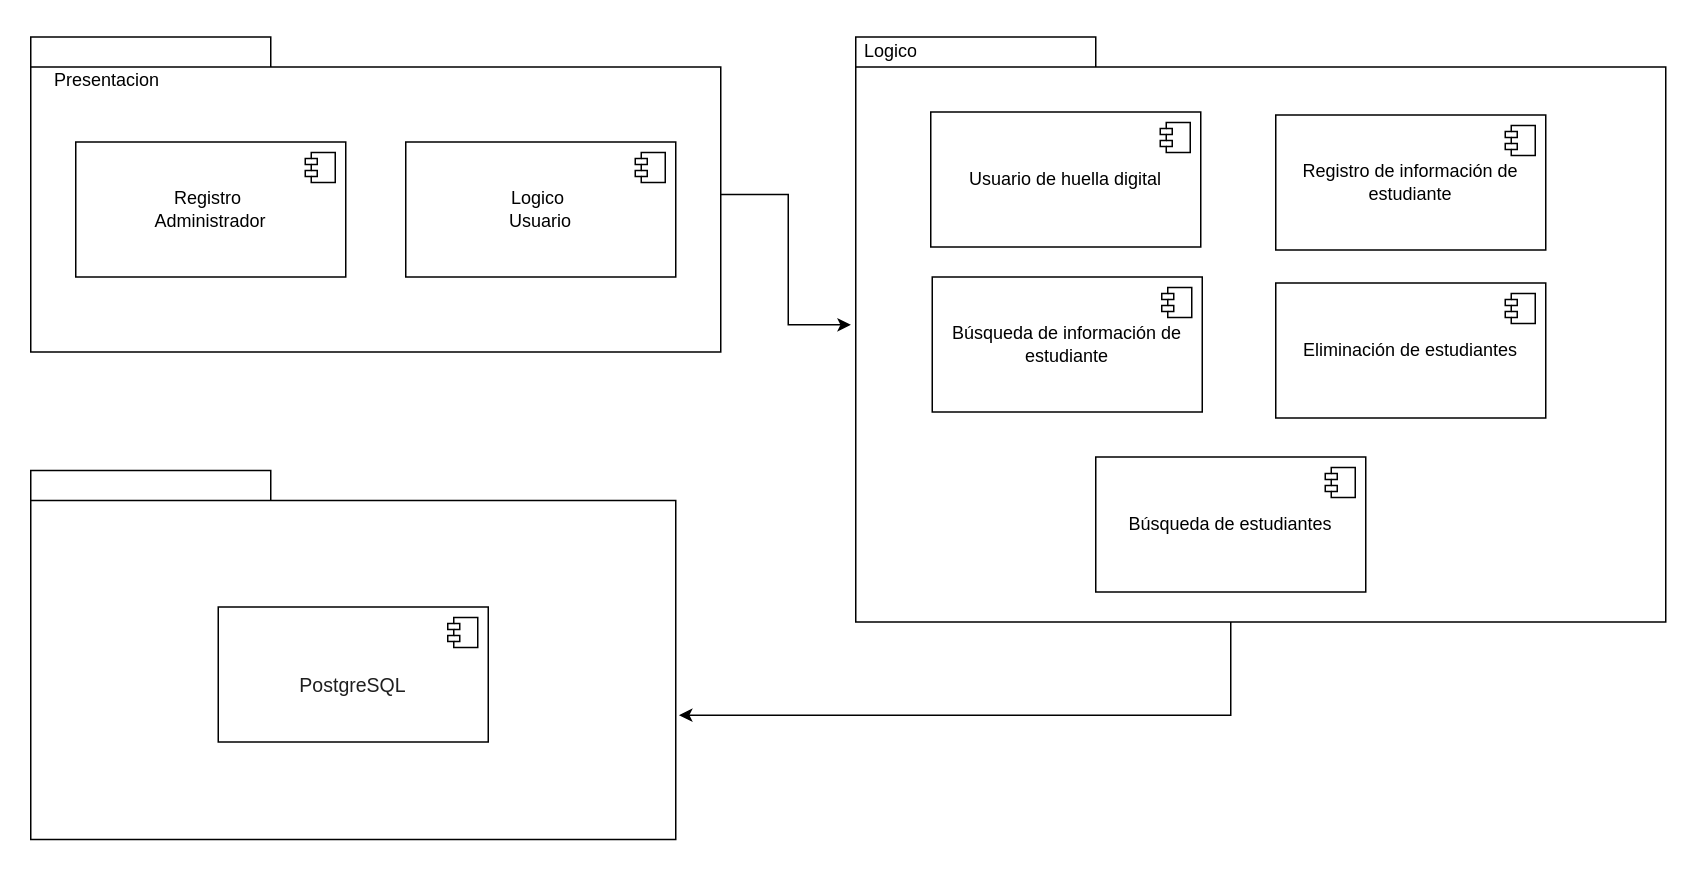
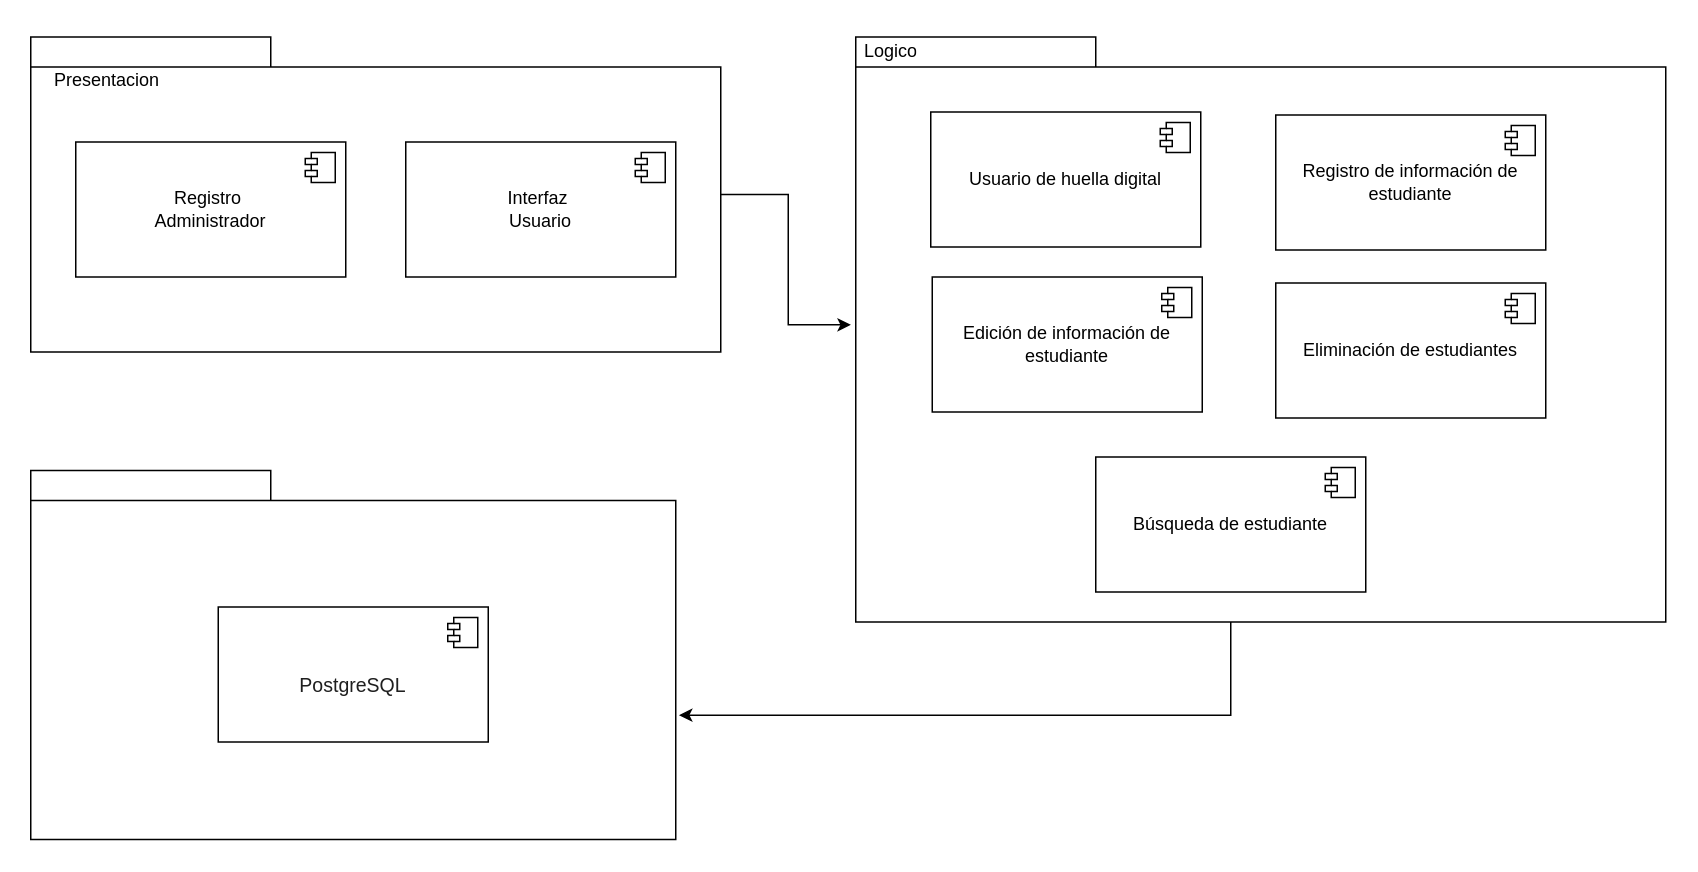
  <mxCell id="0" />
  <mxCell id="1" parent="0" />
  <mxCell id="2" value="" style="shape=folder;fontStyle=1;spacingTop=10;tabWidth=160;tabHeight=20;tabPosition=left;html=1;whiteSpace=wrap;" vertex="1" parent="1"><mxGeometry x="20" y="24" width="460" height="210" as="geometry" /></mxCell>
  <mxCell id="3" value="Registro&amp;nbsp;&lt;div&gt;Administrador&lt;/div&gt;" style="html=1;dropTarget=0;whiteSpace=wrap;" vertex="1" parent="1"><mxGeometry x="50" y="94" width="180" height="90" as="geometry" /></mxCell>
  <mxCell id="4" value="" style="shape=module;jettyWidth=8;jettyHeight=4;" vertex="1" parent="3"><mxGeometry x="1" width="20" height="20" relative="1" as="geometry"><mxPoint x="-27" y="7" as="offset" /></mxGeometry></mxCell>
- <mxCell id="5" value="Logico&amp;nbsp;&lt;div&gt;Usuario&lt;/div&gt;" style="html=1;dropTarget=0;whiteSpace=wrap;" vertex="1" parent="1"><mxGeometry x="270" y="94" width="180" height="90" as="geometry" /></mxCell>
+ <mxCell id="5" value="Interfaz&amp;nbsp;&lt;div&gt;Usuario&lt;/div&gt;" style="html=1;dropTarget=0;whiteSpace=wrap;" vertex="1" parent="1"><mxGeometry x="270" y="94" width="180" height="90" as="geometry" /></mxCell>
  <mxCell id="6" value="" style="shape=module;jettyWidth=8;jettyHeight=4;" vertex="1" parent="5"><mxGeometry x="1" width="20" height="20" relative="1" as="geometry"><mxPoint x="-27" y="7" as="offset" /></mxGeometry></mxCell>
  <mxCell id="7" value="Presentacion" style="text;strokeColor=none;fillColor=none;align=left;verticalAlign=top;spacingLeft=4;spacingRight=4;overflow=hidden;rotatable=0;points=[[0,0.5],[1,0.5]];portConstraint=eastwest;whiteSpace=wrap;html=1;" vertex="1" parent="1"><mxGeometry x="30" y="39" width="100" height="26" as="geometry" /></mxCell>
  <mxCell id="8" value="" style="shape=folder;fontStyle=1;spacingTop=10;tabWidth=160;tabHeight=20;tabPosition=left;html=1;whiteSpace=wrap;" vertex="1" parent="1"><mxGeometry x="570" y="24" width="540" height="390" as="geometry" /></mxCell>
  <mxCell id="9" value="Logico" style="text;strokeColor=none;fillColor=none;align=left;verticalAlign=top;spacingLeft=4;spacingRight=4;overflow=hidden;rotatable=0;points=[[0,0.5],[1,0.5]];portConstraint=eastwest;whiteSpace=wrap;html=1;" vertex="1" parent="1"><mxGeometry x="570" y="20" width="100" height="26" as="geometry" /></mxCell>
  <mxCell id="10" value="Usuario de huella digital" style="html=1;dropTarget=0;whiteSpace=wrap;" vertex="1" parent="1"><mxGeometry x="620" y="74" width="180" height="90" as="geometry" /></mxCell>
  <mxCell id="11" value="" style="shape=module;jettyWidth=8;jettyHeight=4;" vertex="1" parent="10"><mxGeometry x="1" width="20" height="20" relative="1" as="geometry"><mxPoint x="-27" y="7" as="offset" /></mxGeometry></mxCell>
  <mxCell id="12" value="Registro de información de estudiante" style="html=1;dropTarget=0;whiteSpace=wrap;" vertex="1" parent="1"><mxGeometry x="850" y="76" width="180" height="90" as="geometry" /></mxCell>
  <mxCell id="13" value="" style="shape=module;jettyWidth=8;jettyHeight=4;" vertex="1" parent="12"><mxGeometry x="1" width="20" height="20" relative="1" as="geometry"><mxPoint x="-27" y="7" as="offset" /></mxGeometry></mxCell>
- <mxCell id="14" value="Búsqueda de información de estudiante" style="html=1;dropTarget=0;whiteSpace=wrap;" vertex="1" parent="1"><mxGeometry x="621" y="184" width="180" height="90" as="geometry" /></mxCell>
+ <mxCell id="14" value="Edición de información de estudiante" style="html=1;dropTarget=0;whiteSpace=wrap;" vertex="1" parent="1"><mxGeometry x="621" y="184" width="180" height="90" as="geometry" /></mxCell>
  <mxCell id="15" value="" style="shape=module;jettyWidth=8;jettyHeight=4;" vertex="1" parent="14"><mxGeometry x="1" width="20" height="20" relative="1" as="geometry"><mxPoint x="-27" y="7" as="offset" /></mxGeometry></mxCell>
  <mxCell id="16" value="Eliminación de estudiantes" style="html=1;dropTarget=0;whiteSpace=wrap;" vertex="1" parent="1"><mxGeometry x="850" y="188" width="180" height="90" as="geometry" /></mxCell>
  <mxCell id="17" value="" style="shape=module;jettyWidth=8;jettyHeight=4;" vertex="1" parent="16"><mxGeometry x="1" width="20" height="20" relative="1" as="geometry"><mxPoint x="-27" y="7" as="offset" /></mxGeometry></mxCell>
- <mxCell id="18" value="Búsqueda de estudiantes" style="html=1;dropTarget=0;whiteSpace=wrap;" vertex="1" parent="1"><mxGeometry x="730" y="304" width="180" height="90" as="geometry" /></mxCell>
+ <mxCell id="18" value="Búsqueda de estudiante" style="html=1;dropTarget=0;whiteSpace=wrap;" vertex="1" parent="1"><mxGeometry x="730" y="304" width="180" height="90" as="geometry" /></mxCell>
  <mxCell id="19" value="" style="shape=module;jettyWidth=8;jettyHeight=4;" vertex="1" parent="18"><mxGeometry x="1" width="20" height="20" relative="1" as="geometry"><mxPoint x="-27" y="7" as="offset" /></mxGeometry></mxCell>
  <mxCell id="20" value="" style="shape=folder;fontStyle=1;spacingTop=10;tabWidth=160;tabHeight=20;tabPosition=left;html=1;whiteSpace=wrap;" vertex="1" parent="1"><mxGeometry x="20" y="313" width="430" height="246" as="geometry" /></mxCell>
  <mxCell id="21" value="&lt;br&gt;&lt;div&gt;&lt;span style=&quot;color: rgb(31, 31, 31); font-family: &amp;quot;Google Sans&amp;quot;, Arial, sans-serif-medium, sans-serif; text-align: start; background-color: rgb(255, 255, 255);&quot;&gt;&lt;font style=&quot;font-size: 13px;&quot;&gt;PostgreSQL&lt;/font&gt;&lt;/span&gt;&lt;/div&gt;" style="html=1;dropTarget=0;whiteSpace=wrap;" vertex="1" parent="1"><mxGeometry x="145" y="404" width="180" height="90" as="geometry" /></mxCell>
  <mxCell id="22" value="" style="shape=module;jettyWidth=8;jettyHeight=4;" vertex="1" parent="21"><mxGeometry x="1" width="20" height="20" relative="1" as="geometry"><mxPoint x="-27" y="7" as="offset" /></mxGeometry></mxCell>
  <mxCell id="23" style="edgeStyle=orthogonalEdgeStyle;rounded=0;orthogonalLoop=1;jettySize=auto;html=1;entryX=-0.006;entryY=0.492;entryDx=0;entryDy=0;entryPerimeter=0;" edge="1" parent="1" source="2" target="8"><mxGeometry relative="1" as="geometry" /></mxCell>
  <mxCell id="24" style="edgeStyle=orthogonalEdgeStyle;rounded=0;orthogonalLoop=1;jettySize=auto;html=1;entryX=1.005;entryY=0.663;entryDx=0;entryDy=0;entryPerimeter=0;" edge="1" parent="1" source="8" target="20"><mxGeometry relative="1" as="geometry"><Array as="points"><mxPoint x="820" y="477" /></Array></mxGeometry></mxCell>
